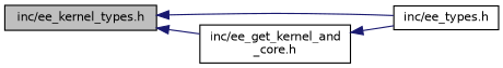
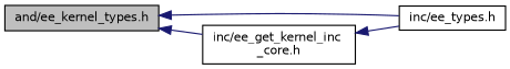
  digraph {
    rankdir=LR
    node [color=black fillcolor=white fontname=Helvetica fontsize=10 shape=record style=filled]
    edge [color=midnightblue dir=back fontname=Helvetica fontsize=10 labelfontname=Helvetica labelfontsize=10 style=solid]
-   n1 [fillcolor=grey75 fontcolor=black height=0.2 label="inc/ee_kernel_types.h" width=0.4]
+   n1 [fillcolor=grey75 fontcolor=black height=0.2 label="and/ee_kernel_types.h" width=0.4]
    n2 [height=0.2 label="inc/ee_types.h" width=0.4]
-   n3 [height=0.2 label="inc/ee_get_kernel_and\l_core.h" width=0.4]
+   n3 [height=0.2 label="inc/ee_get_kernel_inc\l_core.h" width=0.4]
    n1 -> n2
    n1 -> n3
    n3 -> n2
  }
